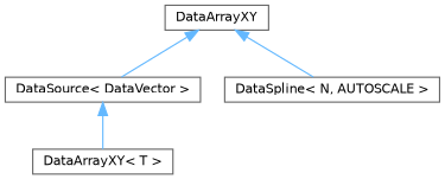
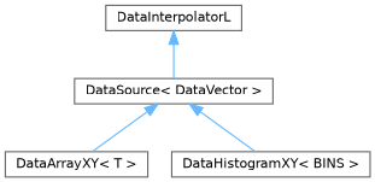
  digraph {
    rankdir=TB
    node [color=grey40 fillcolor=white fontname=Helvetica fontsize=10 shape=box style=filled]
    edge [color=steelblue1 dir=back fontname=Helvetica fontsize=10 labelfontname=Helvetica labelfontsize=10 style=solid]
    n1 [height=0.2 label="DataSource\< DataVector \>" width=0.4]
    n2 [height=0.2 label="DataArrayXY\< T \>" width=0.4]
-   n4 [height=0.2 label=DataArrayXY width=0.4]
-   n5 [height=0.2 label="DataSpline\< N, AUTOSCALE \>" width=0.4]
+   n3 [height=0.2 label="DataHistogramXY\< BINS \>" width=0.4]
+   n4 [height=0.2 label=DataInterpolatorL width=0.4]
    n1 -> n2
+   n1 -> n3
    n4 -> n1
-   n4 -> n5
  }
